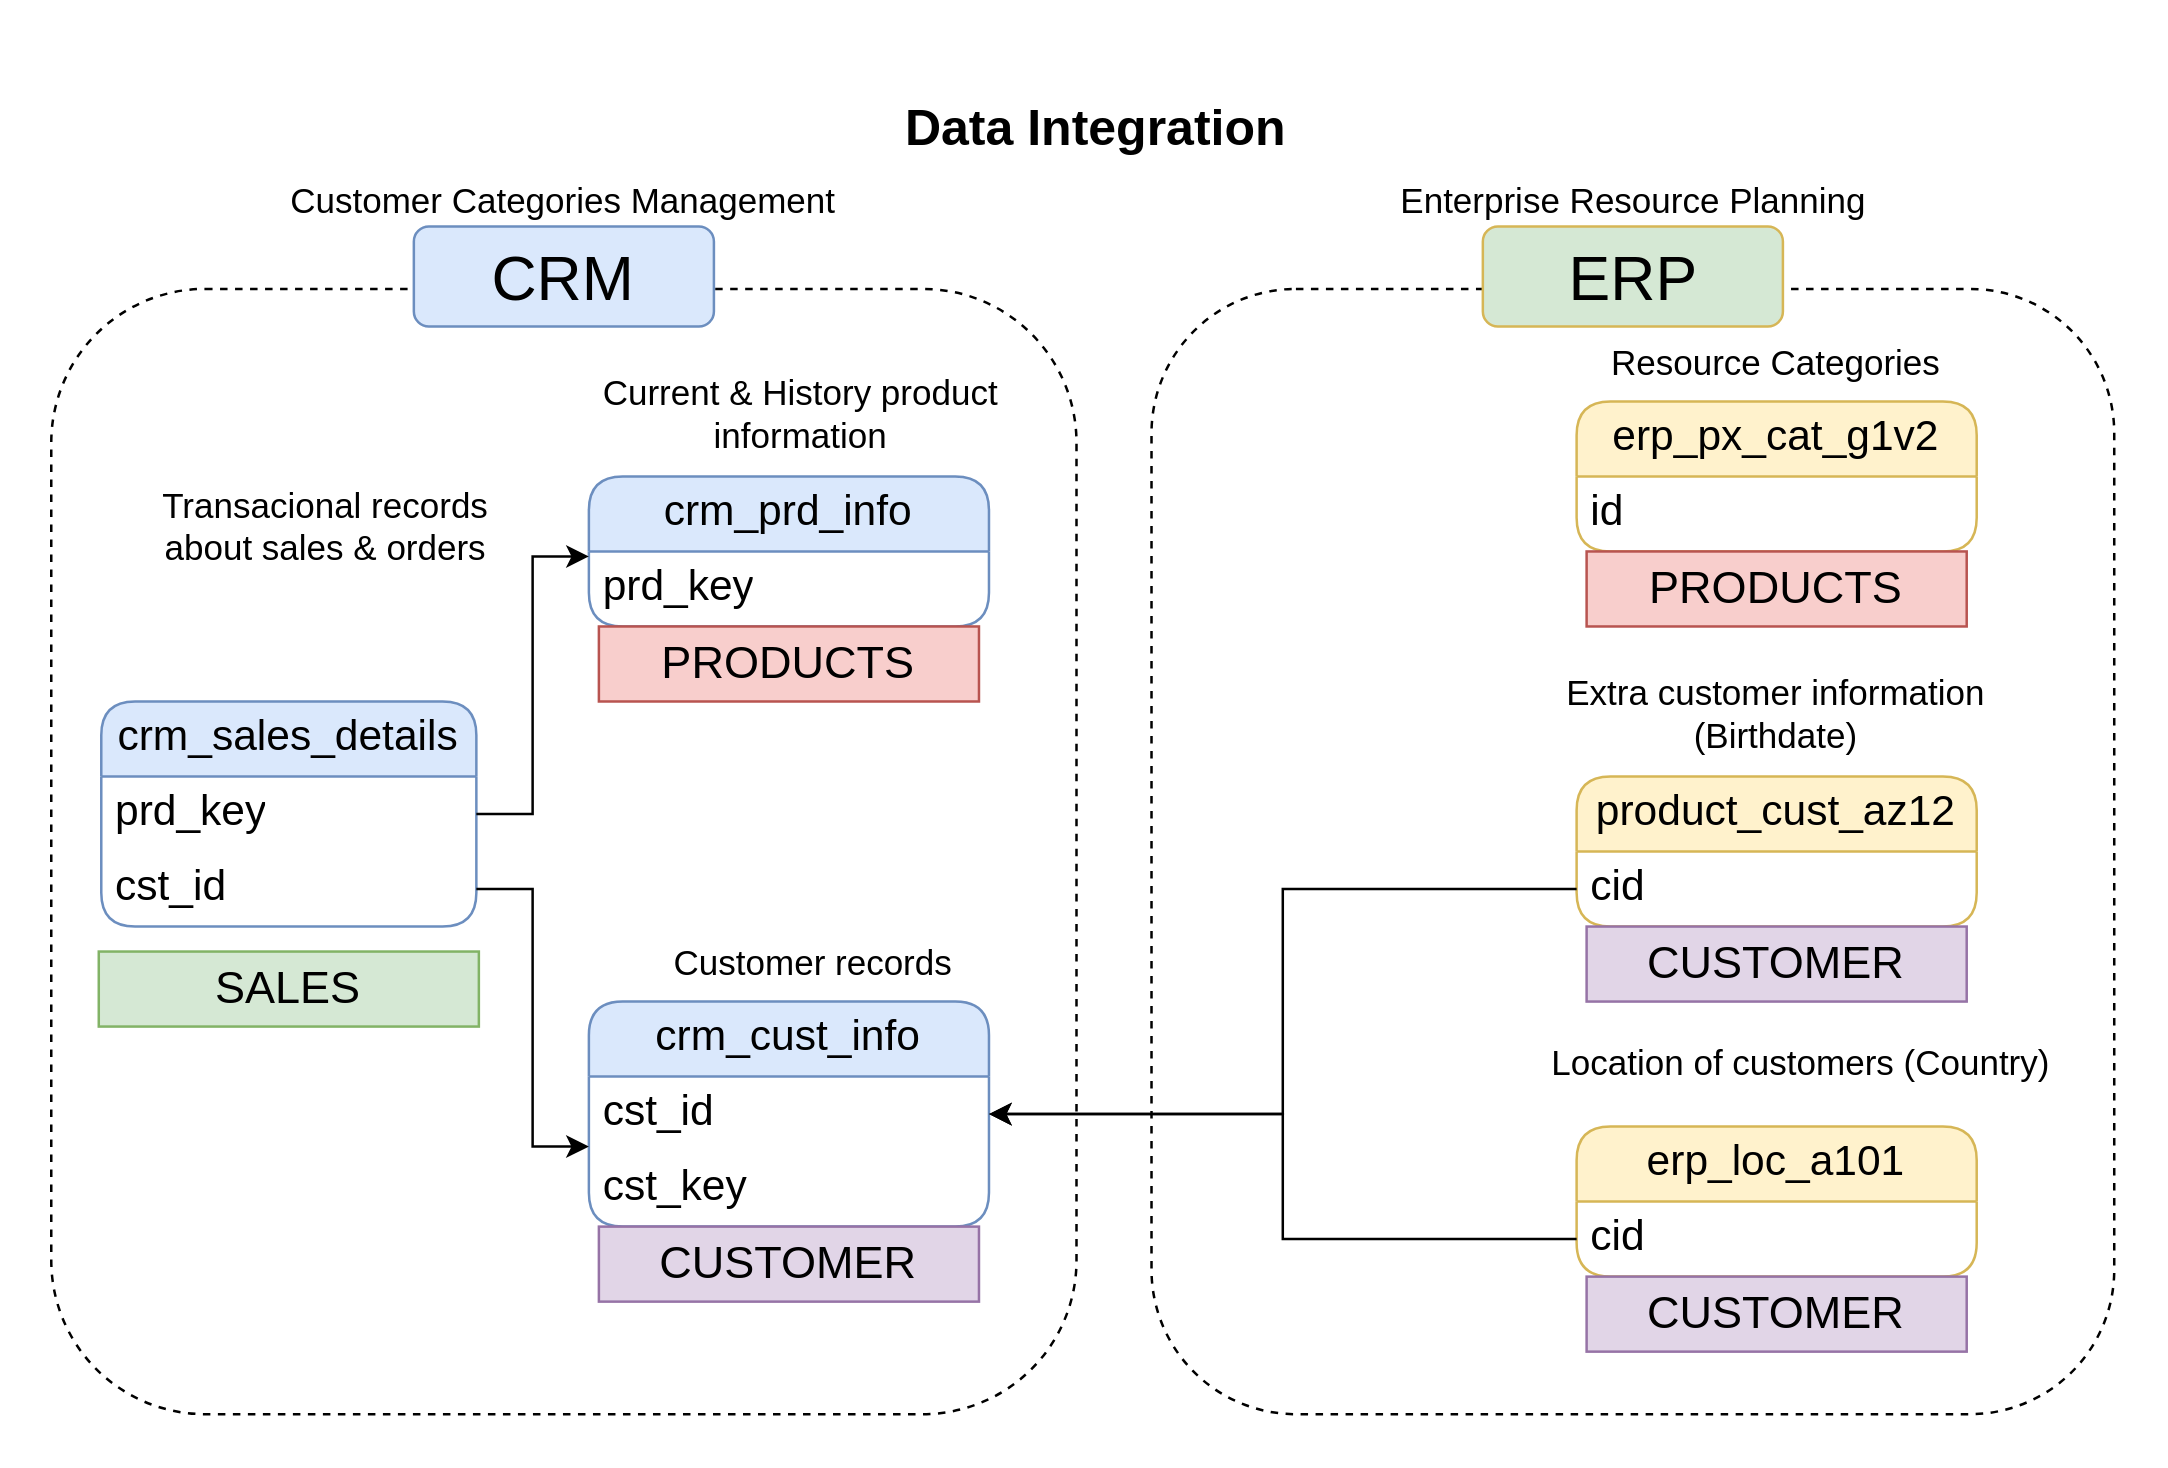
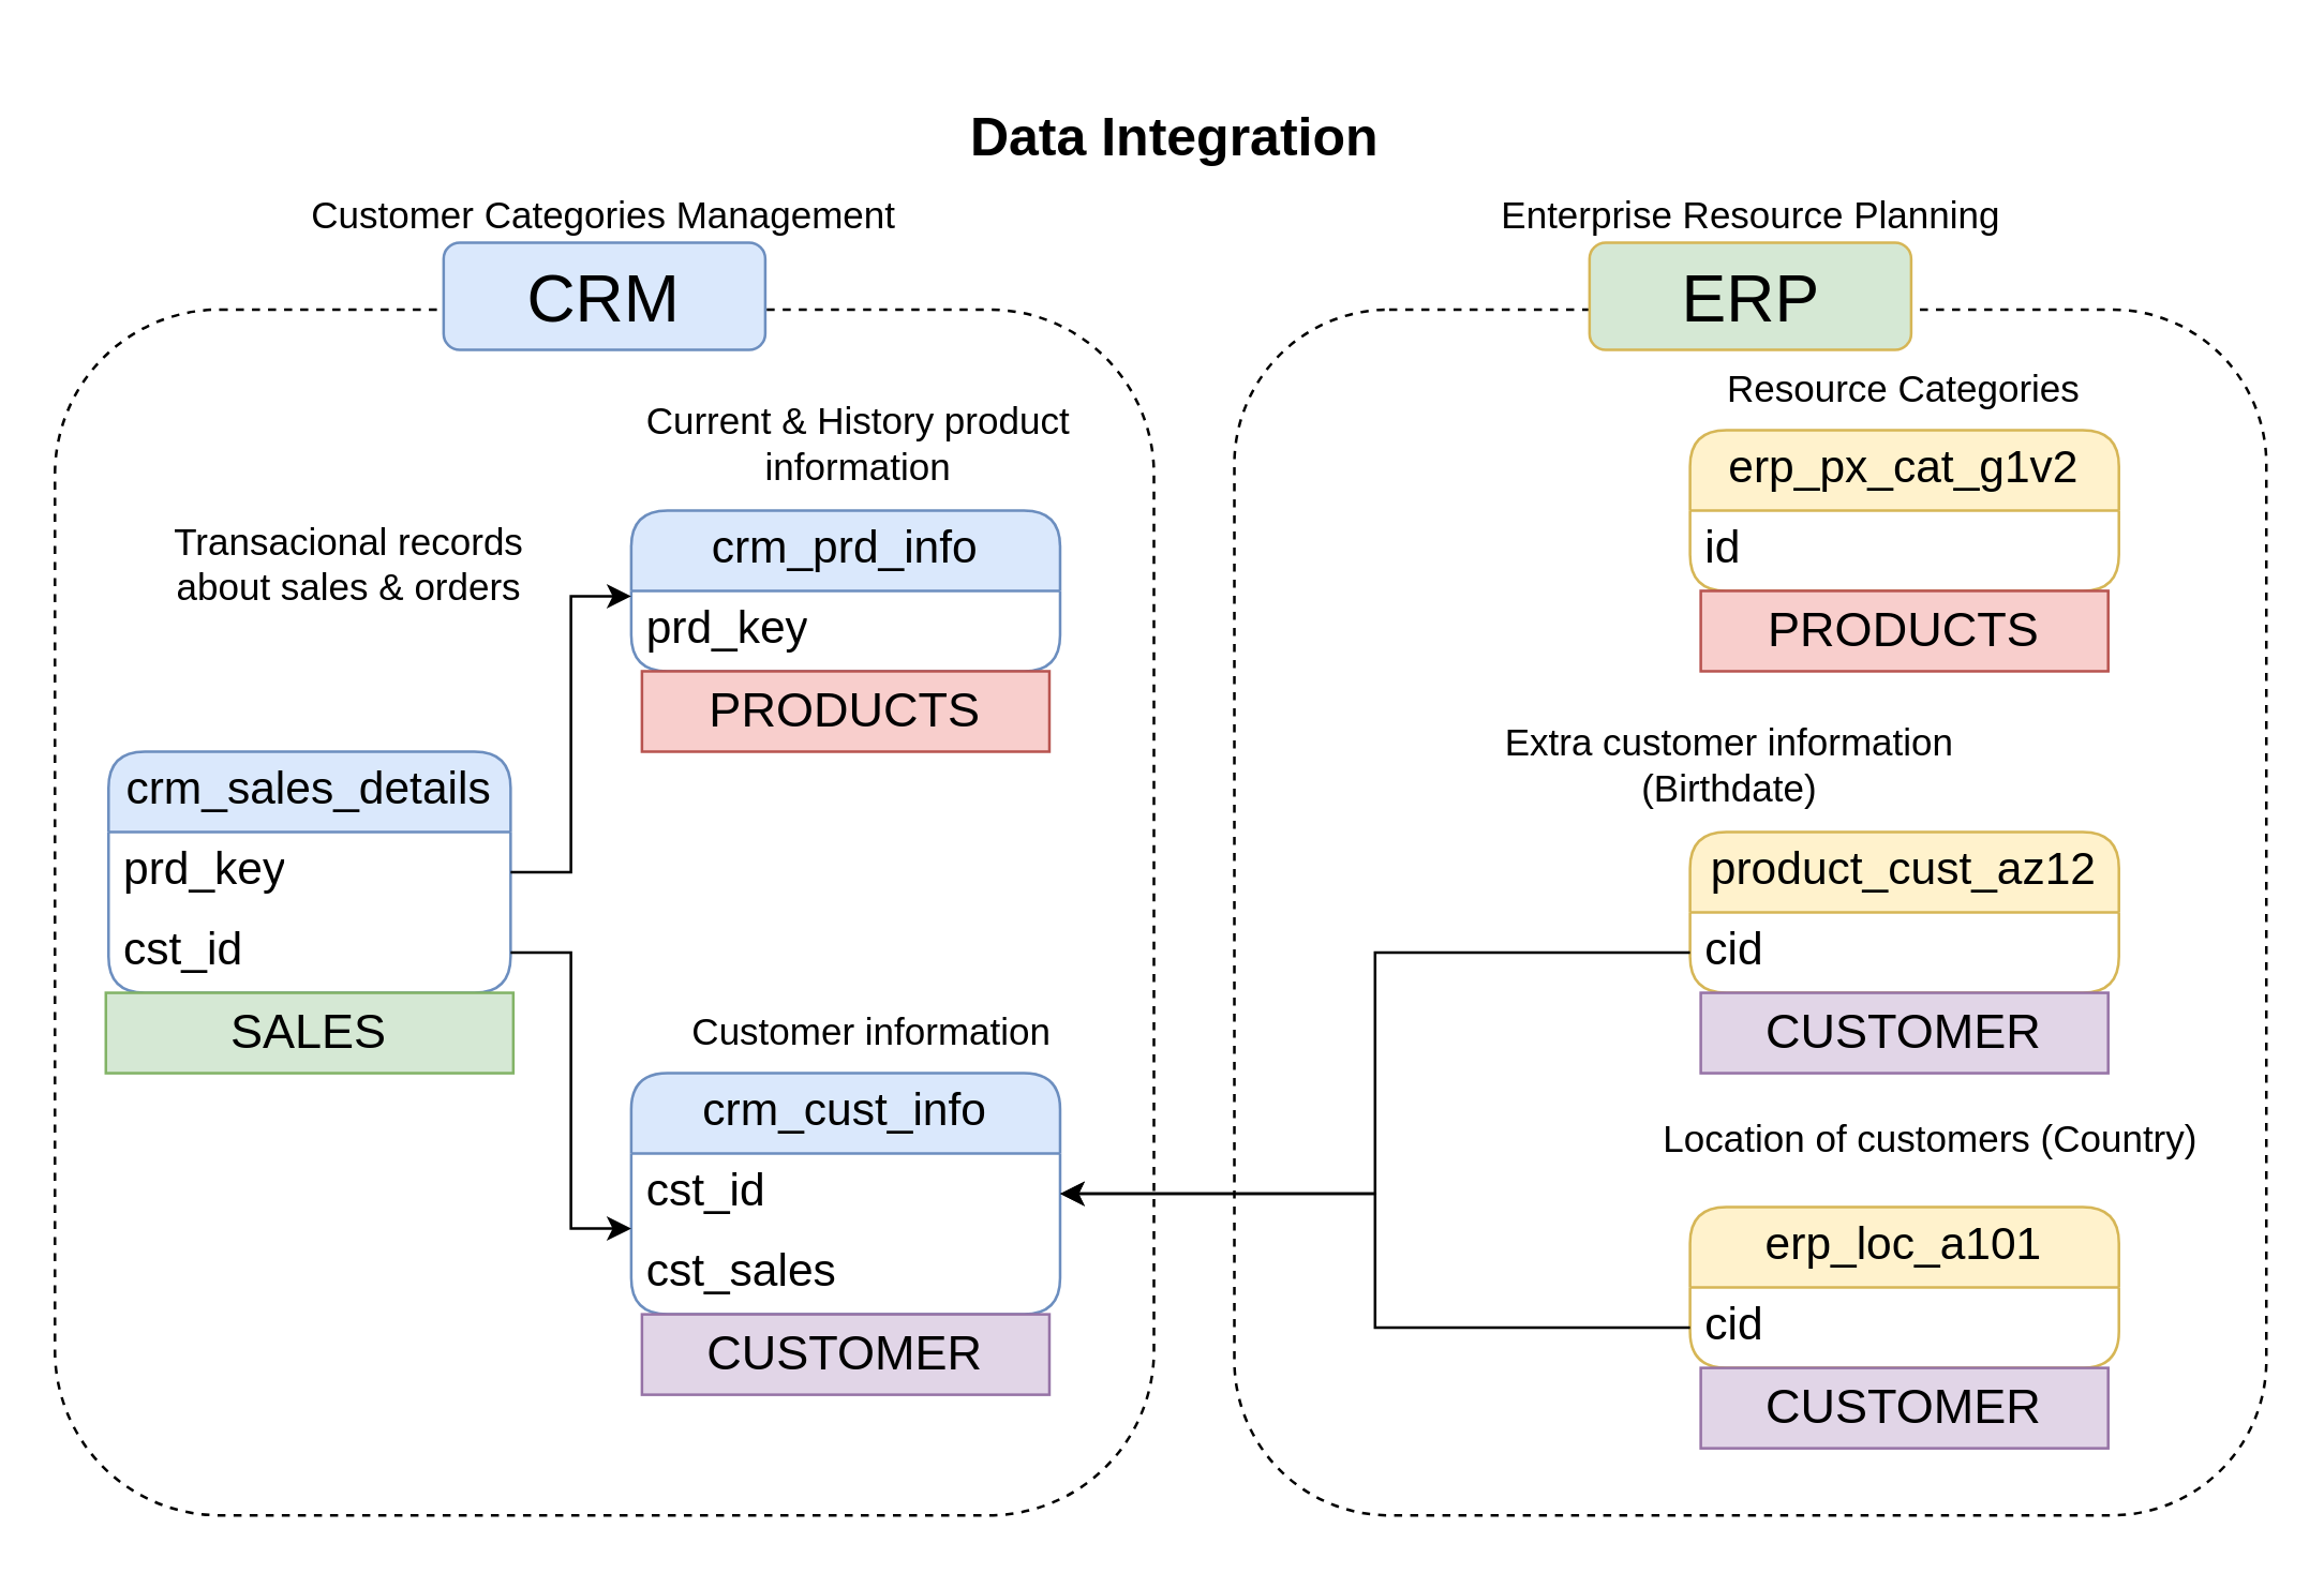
  <mxCell id="0" />
  <mxCell id="1" parent="0" />
  <mxCell id="2" value="crm_cust_info" style="swimlane;fontStyle=0;childLayout=stackLayout;horizontal=1;startSize=30;horizontalStack=0;resizeParent=1;resizeParentMax=0;resizeLast=0;collapsible=1;marginBottom=0;whiteSpace=wrap;html=1;fillColor=#dae8fc;rounded=1;shadow=0;glass=0;fontSize=17;strokeColor=#6c8ebf;" parent="1" vertex="1"><mxGeometry x="235" y="400" width="160" height="90" as="geometry" /></mxCell>
  <mxCell id="3" value="cst_id" style="text;strokeColor=none;fillColor=none;align=left;verticalAlign=middle;spacingLeft=4;spacingRight=4;overflow=hidden;points=[[0,0.5],[1,0.5]];portConstraint=eastwest;rotatable=0;whiteSpace=wrap;html=1;fontSize=17;" parent="2" vertex="1"><mxGeometry y="30" width="160" height="30" as="geometry" /></mxCell>
- <mxCell id="4" value="cst_key" style="text;strokeColor=none;fillColor=none;align=left;verticalAlign=middle;spacingLeft=4;spacingRight=4;overflow=hidden;points=[[0,0.5],[1,0.5]];portConstraint=eastwest;rotatable=0;whiteSpace=wrap;html=1;fontSize=17;" parent="2" vertex="1"><mxGeometry y="60" width="160" height="30" as="geometry" /></mxCell>
- <mxCell id="5" value="&lt;font style=&quot;font-size: 14px;&quot;&gt;Customer records&lt;/font&gt;" style="rounded=1;whiteSpace=wrap;html=1;fillColor=none;strokeColor=none;" parent="1" vertex="1"><mxGeometry x="245" y="370" width="160" height="30" as="geometry" /></mxCell>
+ <mxCell id="4" value="cst_sales" style="text;strokeColor=none;fillColor=none;align=left;verticalAlign=middle;spacingLeft=4;spacingRight=4;overflow=hidden;points=[[0,0.5],[1,0.5]];portConstraint=eastwest;rotatable=0;whiteSpace=wrap;html=1;fontSize=17;" parent="2" vertex="1"><mxGeometry y="60" width="160" height="30" as="geometry" /></mxCell>
+ <mxCell id="5" value="&lt;font style=&quot;font-size: 14px;&quot;&gt;Customer information&lt;/font&gt;" style="rounded=1;whiteSpace=wrap;html=1;fillColor=none;strokeColor=none;" parent="1" vertex="1"><mxGeometry x="245" y="370" width="160" height="30" as="geometry" /></mxCell>
  <mxCell id="6" value="crm_prd_info" style="swimlane;fontStyle=0;childLayout=stackLayout;horizontal=1;startSize=30;horizontalStack=0;resizeParent=1;resizeParentMax=0;resizeLast=0;collapsible=1;marginBottom=0;whiteSpace=wrap;html=1;fillColor=#dae8fc;rounded=1;shadow=0;glass=0;fontSize=17;strokeColor=#6c8ebf;" parent="1" vertex="1"><mxGeometry x="235" y="190" width="160" height="60" as="geometry" /></mxCell>
  <mxCell id="7" value="prd_key" style="text;strokeColor=none;fillColor=none;align=left;verticalAlign=middle;spacingLeft=4;spacingRight=4;overflow=hidden;points=[[0,0.5],[1,0.5]];portConstraint=eastwest;rotatable=0;whiteSpace=wrap;html=1;fontSize=17;" parent="6" vertex="1"><mxGeometry y="30" width="160" height="30" as="geometry" /></mxCell>
  <mxCell id="8" value="&lt;span style=&quot;font-size: 14px;&quot;&gt;Current &amp;amp; History product information&lt;/span&gt;" style="rounded=1;whiteSpace=wrap;html=1;fillColor=none;strokeColor=none;" parent="1" vertex="1"><mxGeometry x="205" y="150" width="230" height="30" as="geometry" /></mxCell>
  <mxCell id="9" value="crm_sales_details" style="swimlane;fontStyle=0;childLayout=stackLayout;horizontal=1;startSize=30;horizontalStack=0;resizeParent=1;resizeParentMax=0;resizeLast=0;collapsible=1;marginBottom=0;whiteSpace=wrap;html=1;fillColor=#dae8fc;rounded=1;shadow=0;glass=0;fontSize=17;strokeColor=#6c8ebf;" parent="1" vertex="1"><mxGeometry x="40" y="280" width="150" height="90" as="geometry" /></mxCell>
  <mxCell id="10" value="prd_key" style="text;strokeColor=none;fillColor=none;align=left;verticalAlign=middle;spacingLeft=4;spacingRight=4;overflow=hidden;points=[[0,0.5],[1,0.5]];portConstraint=eastwest;rotatable=0;whiteSpace=wrap;html=1;fontSize=17;" parent="9" vertex="1"><mxGeometry y="30" width="150" height="30" as="geometry" /></mxCell>
  <mxCell id="11" value="cst_id" style="text;strokeColor=none;fillColor=none;align=left;verticalAlign=middle;spacingLeft=4;spacingRight=4;overflow=hidden;points=[[0,0.5],[1,0.5]];portConstraint=eastwest;rotatable=0;whiteSpace=wrap;html=1;fontSize=17;" parent="9" vertex="1"><mxGeometry y="60" width="150" height="30" as="geometry" /></mxCell>
  <mxCell id="12" value="&lt;span style=&quot;font-size: 14px;&quot;&gt;Transacional records about sales &amp;amp; orders&lt;/span&gt;" style="rounded=1;whiteSpace=wrap;html=1;fillColor=none;strokeColor=none;" parent="1" vertex="1"><mxGeometry x="50" y="195" width="160" height="30" as="geometry" /></mxCell>
  <mxCell id="13" style="edgeStyle=orthogonalEdgeStyle;rounded=0;orthogonalLoop=1;jettySize=auto;html=1;entryX=0;entryY=0.067;entryDx=0;entryDy=0;entryPerimeter=0;" parent="1" source="10" target="7" edge="1"><mxGeometry relative="1" as="geometry" /></mxCell>
  <mxCell id="14" style="edgeStyle=orthogonalEdgeStyle;rounded=0;orthogonalLoop=1;jettySize=auto;html=1;entryX=0;entryY=-0.067;entryDx=0;entryDy=0;entryPerimeter=0;" parent="1" source="11" target="4" edge="1"><mxGeometry relative="1" as="geometry" /></mxCell>
  <mxCell id="15" value="product_cust_az12" style="swimlane;fontStyle=0;childLayout=stackLayout;horizontal=1;startSize=30;horizontalStack=0;resizeParent=1;resizeParentMax=0;resizeLast=0;collapsible=1;marginBottom=0;whiteSpace=wrap;html=1;fillColor=#fff2cc;rounded=1;shadow=0;glass=0;fontSize=17;strokeColor=#d6b656;" parent="1" vertex="1"><mxGeometry x="630" y="310" width="160" height="60" as="geometry" /></mxCell>
  <mxCell id="16" value="cid" style="text;strokeColor=none;fillColor=none;align=left;verticalAlign=middle;spacingLeft=4;spacingRight=4;overflow=hidden;points=[[0,0.5],[1,0.5]];portConstraint=eastwest;rotatable=0;whiteSpace=wrap;html=1;fontSize=17;" parent="15" vertex="1"><mxGeometry y="30" width="160" height="30" as="geometry" /></mxCell>
- <mxCell id="17" value="&lt;span style=&quot;font-size: 14px;&quot;&gt;Extra customer information (Birthdate)&lt;/span&gt;" style="rounded=1;whiteSpace=wrap;html=1;fillColor=none;strokeColor=none;" parent="1" vertex="1"><mxGeometry x="595" y="270" width="230" height="30" as="geometry" /></mxCell>
+ <mxCell id="17" value="&lt;span style=&quot;font-size: 14px;&quot;&gt;Extra customer information (Birthdate)&lt;/span&gt;" style="rounded=1;whiteSpace=wrap;html=1;fillColor=none;strokeColor=none;" parent="1" vertex="1"><mxGeometry x="530" y="270" width="230" height="30" as="geometry" /></mxCell>
  <mxCell id="18" value="erp_px_cat_g1v2" style="swimlane;fontStyle=0;childLayout=stackLayout;horizontal=1;startSize=30;horizontalStack=0;resizeParent=1;resizeParentMax=0;resizeLast=0;collapsible=1;marginBottom=0;whiteSpace=wrap;html=1;fillColor=#fff2cc;rounded=1;shadow=0;glass=0;fontSize=17;strokeColor=#d6b656;" parent="1" vertex="1"><mxGeometry x="630" y="160" width="160" height="60" as="geometry" /></mxCell>
  <mxCell id="19" value="id" style="text;strokeColor=none;fillColor=none;align=left;verticalAlign=middle;spacingLeft=4;spacingRight=4;overflow=hidden;points=[[0,0.5],[1,0.5]];portConstraint=eastwest;rotatable=0;whiteSpace=wrap;html=1;fontSize=17;" parent="18" vertex="1"><mxGeometry y="30" width="160" height="30" as="geometry" /></mxCell>
  <mxCell id="20" value="&lt;span style=&quot;font-size: 14px;&quot;&gt;Resource Categories&lt;/span&gt;" style="rounded=1;whiteSpace=wrap;html=1;fillColor=none;strokeColor=none;" parent="1" vertex="1"><mxGeometry x="620" y="130" width="180" height="30" as="geometry" /></mxCell>
  <mxCell id="21" value="erp_loc_a101" style="swimlane;fontStyle=0;childLayout=stackLayout;horizontal=1;startSize=30;horizontalStack=0;resizeParent=1;resizeParentMax=0;resizeLast=0;collapsible=1;marginBottom=0;whiteSpace=wrap;html=1;fillColor=#fff2cc;rounded=1;shadow=0;glass=0;fontSize=17;strokeColor=#d6b656;" parent="1" vertex="1"><mxGeometry x="630" y="450" width="160" height="60" as="geometry" /></mxCell>
  <mxCell id="22" value="cid" style="text;strokeColor=none;fillColor=none;align=left;verticalAlign=middle;spacingLeft=4;spacingRight=4;overflow=hidden;points=[[0,0.5],[1,0.5]];portConstraint=eastwest;rotatable=0;whiteSpace=wrap;html=1;fontSize=17;" parent="21" vertex="1"><mxGeometry y="30" width="160" height="30" as="geometry" /></mxCell>
  <mxCell id="23" value="&lt;span style=&quot;font-size: 14px;&quot;&gt;Location of customers (Country)&lt;/span&gt;" style="rounded=1;whiteSpace=wrap;html=1;fillColor=none;strokeColor=none;" parent="1" vertex="1"><mxGeometry x="615" y="410" width="210" height="30" as="geometry" /></mxCell>
  <mxCell id="24" style="edgeStyle=orthogonalEdgeStyle;rounded=0;orthogonalLoop=1;jettySize=auto;html=1;entryX=1;entryY=0.5;entryDx=0;entryDy=0;" parent="1" source="16" target="3" edge="1"><mxGeometry relative="1" as="geometry" /></mxCell>
  <mxCell id="25" style="edgeStyle=orthogonalEdgeStyle;rounded=0;orthogonalLoop=1;jettySize=auto;html=1;entryX=1;entryY=0.5;entryDx=0;entryDy=0;" parent="1" source="22" target="3" edge="1"><mxGeometry relative="1" as="geometry" /></mxCell>
  <mxCell id="26" value="" style="rounded=1;whiteSpace=wrap;html=1;fillColor=none;dashed=1;" parent="1" vertex="1"><mxGeometry x="20" y="115" width="410" height="450" as="geometry" /></mxCell>
  <mxCell id="27" value="" style="rounded=1;whiteSpace=wrap;html=1;fillColor=none;dashed=1;" parent="1" vertex="1"><mxGeometry x="460" y="115" width="385" height="450" as="geometry" /></mxCell>
  <mxCell id="28" value="&lt;font style=&quot;font-size: 25px;&quot;&gt;CRM&lt;/font&gt;" style="rounded=1;whiteSpace=wrap;html=1;fillColor=#dae8fc;strokeColor=#6c8ebf;" parent="1" vertex="1"><mxGeometry x="165" y="90" width="120" height="40" as="geometry" /></mxCell>
  <mxCell id="29" value="&lt;span style=&quot;font-size: 25px;&quot;&gt;ERP&lt;/span&gt;" style="rounded=1;whiteSpace=wrap;html=1;fillColor=#d5e8d4;strokeColor=#d6b656;" parent="1" vertex="1"><mxGeometry x="592.5" y="90" width="120" height="40" as="geometry" /></mxCell>
  <mxCell id="30" value="&lt;font style=&quot;font-size: 18px;&quot;&gt;PRODUCTS&lt;/font&gt;" style="text;html=1;strokeColor=#b85450;fillColor=#f8cecc;align=center;verticalAlign=middle;whiteSpace=wrap;overflow=hidden;" parent="1" vertex="1"><mxGeometry x="239" y="250" width="152" height="30" as="geometry" /></mxCell>
  <mxCell id="31" value="&lt;font style=&quot;font-size: 18px;&quot;&gt;PRODUCTS&lt;/font&gt;" style="text;html=1;strokeColor=#b85450;fillColor=#f8cecc;align=center;verticalAlign=middle;whiteSpace=wrap;overflow=hidden;" parent="1" vertex="1"><mxGeometry x="634" y="220" width="152" height="30" as="geometry" /></mxCell>
  <mxCell id="32" value="&lt;span style=&quot;font-size: 18px;&quot;&gt;CUSTOMER&lt;/span&gt;" style="text;html=1;strokeColor=#9673a6;fillColor=#e1d5e7;align=center;verticalAlign=middle;whiteSpace=wrap;overflow=hidden;" parent="1" vertex="1"><mxGeometry x="239" y="490" width="152" height="30" as="geometry" /></mxCell>
  <mxCell id="33" value="&lt;span style=&quot;font-size: 18px;&quot;&gt;CUSTOMER&lt;/span&gt;" style="text;html=1;strokeColor=#9673a6;fillColor=#e1d5e7;align=center;verticalAlign=middle;whiteSpace=wrap;overflow=hidden;" parent="1" vertex="1"><mxGeometry x="634" y="370" width="152" height="30" as="geometry" /></mxCell>
  <mxCell id="34" value="&lt;span style=&quot;font-size: 18px;&quot;&gt;CUSTOMER&lt;/span&gt;" style="text;html=1;strokeColor=#9673a6;fillColor=#e1d5e7;align=center;verticalAlign=middle;whiteSpace=wrap;overflow=hidden;" parent="1" vertex="1"><mxGeometry x="634" y="510" width="152" height="30" as="geometry" /></mxCell>
- <mxCell id="35" value="&lt;font style=&quot;font-size: 18px;&quot;&gt;SALES&lt;/font&gt;" style="text;html=1;strokeColor=#82b366;fillColor=#d5e8d4;align=center;verticalAlign=middle;whiteSpace=wrap;overflow=hidden;" parent="1" vertex="1"><mxGeometry x="39" y="380" width="152" height="30" as="geometry" /></mxCell>
+ <mxCell id="35" value="&lt;font style=&quot;font-size: 18px;&quot;&gt;SALES&lt;/font&gt;" style="text;html=1;strokeColor=#82b366;fillColor=#d5e8d4;align=center;verticalAlign=middle;whiteSpace=wrap;overflow=hidden;" parent="1" vertex="1"><mxGeometry x="39" y="370" width="152" height="30" as="geometry" /></mxCell>
  <mxCell id="36" value="&lt;font style=&quot;font-size: 14px;&quot;&gt;Customer Categories Management&lt;/font&gt;" style="rounded=1;whiteSpace=wrap;html=1;fillColor=none;strokeColor=none;" vertex="1" parent="1"><mxGeometry x="104" y="50" width="242" height="60" as="geometry" /></mxCell>
  <mxCell id="37" value="&lt;span style=&quot;font-size: 14px;&quot;&gt;Enterprise Resource Planning&lt;/span&gt;" style="rounded=1;whiteSpace=wrap;html=1;fillColor=none;strokeColor=none;" vertex="1" parent="1"><mxGeometry x="531.5" y="50" width="242" height="60" as="geometry" /></mxCell>
  <mxCell id="38" value="&lt;b style=&quot;&quot;&gt;&lt;font style=&quot;font-size: 20px;&quot;&gt;Data Integration&lt;/font&gt;&lt;/b&gt;" style="rounded=1;whiteSpace=wrap;html=1;fillColor=none;strokeColor=none;" vertex="1" parent="1"><mxGeometry x="317" width="242" height="60" as="geometry" y="20" /></mxCell>
